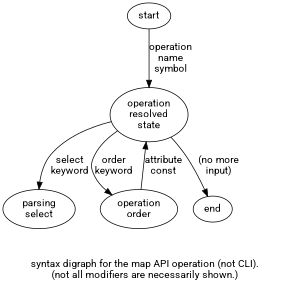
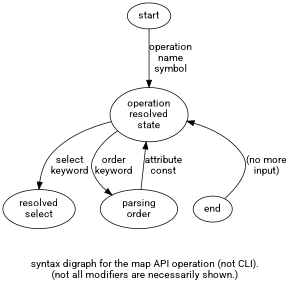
  digraph {
    fontname=Roboto
    label="syntax digraph for the map API operation (not CLI).\n(not all modifiers are necessarily shown.)"
    node [fontname=Roboto]
    edge [fontname=Roboto]
    n1 [label="operation\nresolved\nstate"]
-   n2 [label="parsing\nselect"]
-   n3 [label="operation\norder"]
+   n2 [label="resolved\nselect"]
+   n3 [label="parsing\norder"]
    end
    start
    n1 -> n2 [label="select\nkeyword"]
    n1 -> n3 [label="order\nkeyword"]
-   n1 -> end [label="(no more\ninput)"]
+   end -> n1 [label="(no more\ninput)"]
    n3 -> n1 [label="attribute\nconst"]
    start -> n1 [label="operation\nname\nsymbol"]
  }
